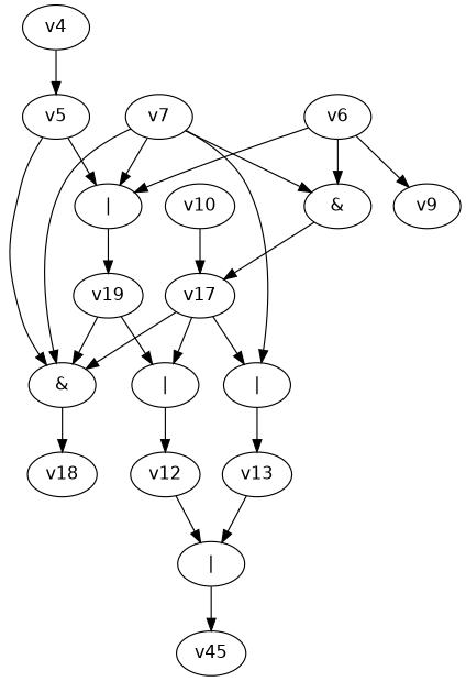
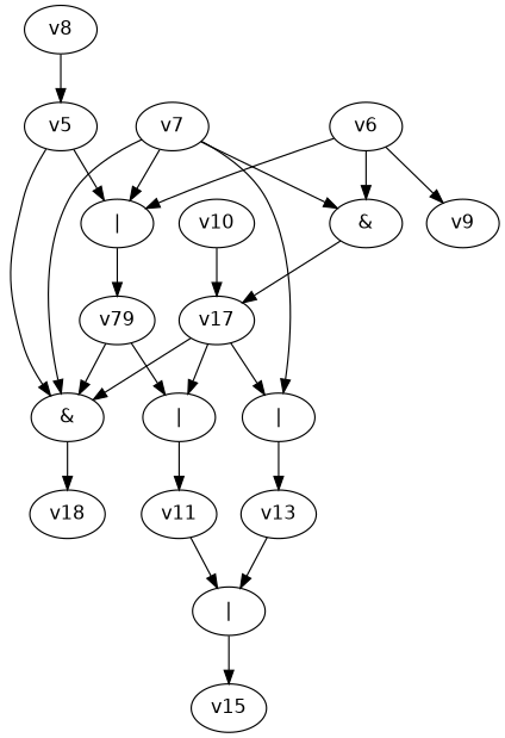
  digraph {
    fontname="DejaVu Sans"
    node [fontname="DejaVu Sans"]
    edge [fontname="DejaVu Sans"]
    n1 [label="|"]
-   v11 [label=v12]
+   v11
    n3 [label="|"]
    n4 [label="&"]
    n5 [label=v18]
    n6 [label="|"]
    v13
-   v15 [label=v45]
+   v15
    n9 [label="&"]
    v17
    n11 [label="|"]
-   v19
+   v19 [label=v79]
    v5
    v6
    v9
    v7
-   v8 [label=v4]
+   v8
    v10
    n1 -> v11
    v11 -> n3
    n3 -> v15
    n4 -> n5
    n6 -> v13
    v13 -> n3
    n9 -> v17
    v17 -> n1
    v17 -> n4
    v17 -> n6
    n11 -> v19
    v19 -> n1
    v19 -> n4
    v5 -> n4
    v5 -> n11
    v6 -> n9
    v6 -> n11
    v6 -> v9
    v7 -> n4
    v7 -> n6
    v7 -> n9
    v7 -> n11
    v8 -> v5
    v10 -> v17
  }
